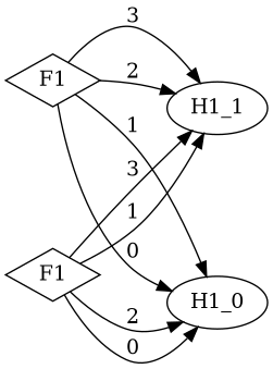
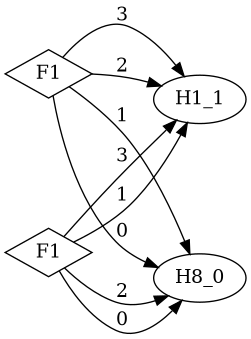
  digraph {
    rankdir=LR
    n1 [label=H1_1]
-   n2 [label=H1_0]
+   n2 [label=H8_0]
    n3 [label=F1 shape=diamond]
    n4 [label=F1 shape=diamond]
    n3 -> n1 [label=3]
    n3 -> n1 [label=2]
    n3 -> n2 [label=1]
    n3 -> n2 [label=0]
    n4 -> n1 [label=3]
    n4 -> n1 [label=1]
    n4 -> n2 [label=2]
    n4 -> n2 [label=0]
  }
